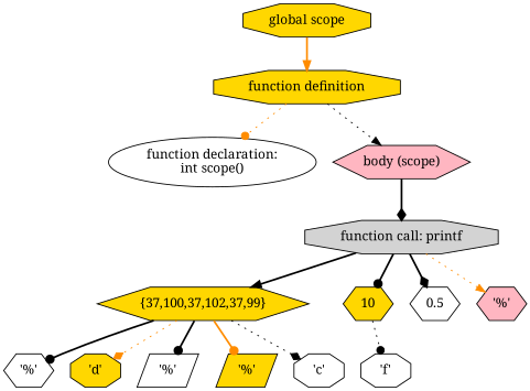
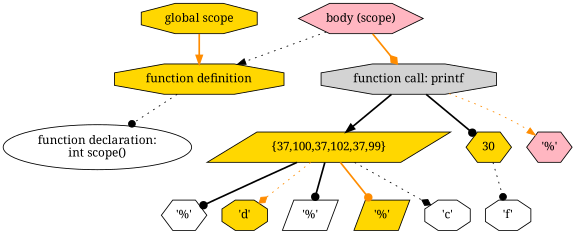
  digraph {
    fontname="Noto Serif"
    node [fillcolor=white fontname="Noto Serif" shape=octagon style=filled]
    edge [arrowhead=dot color=black fontname="Noto Serif" style=bold]
    n1 [label="function declaration:\nint scope()" shape=ellipse]
    n2 [fillcolor=gold label="function definition"]
    n3 [fillcolor=lightpink label="body (scope)" shape=hexagon]
    n4 [fillcolor=lightgrey label="function call: printf"]
    n5 [label="'%'" shape=hexagon]
-   n6 [fillcolor=gold label="{37,100,37,102,37,99}" shape=hexagon]
+   n6 [fillcolor=gold label="{37,100,37,102,37,99}" shape=parallelogram]
    n7 [fillcolor=gold label="'d'"]
    n8 [label="'%'" shape=parallelogram]
    n9 [fillcolor=gold label="'%'" shape=parallelogram]
    n10 [label="'c'"]
    n11 [label="'f'"]
-   n12 [fillcolor=gold label=10 shape=hexagon]
-   n13 [label=0.5 shape=hexagon]
+   n12 [fillcolor=gold label=30 shape=hexagon]
    n14 [fillcolor=lightpink label="'%'" shape=hexagon]
    n15 [fillcolor=gold label="global scope"]
-   n2 -> n1 [color=darkorange style=dotted]
-   n2 -> n3 [arrowhead=normal style=dotted]
-   n3 -> n4 [arrowhead=diamond]
+   n2 -> n1 [style=dotted]
+   n3 -> n2 [arrowhead=normal style=dotted]
+   n3 -> n4 [arrowhead=diamond color=darkorange]
    n4 -> n6 [arrowhead=normal]
    n4 -> n12
-   n4 -> n13 [arrowhead=diamond]
    n4 -> n14 [arrowhead=normal color=darkorange style=dotted]
    n6 -> n5
    n6 -> n7 [arrowhead=diamond color=darkorange style=dotted]
    n6 -> n8
    n6 -> n9 [color=darkorange]
    n6 -> n10 [arrowhead=diamond style=dotted]
    n12 -> n11 [style=dotted]
    n15 -> n2 [arrowhead=normal color=darkorange]
  }
